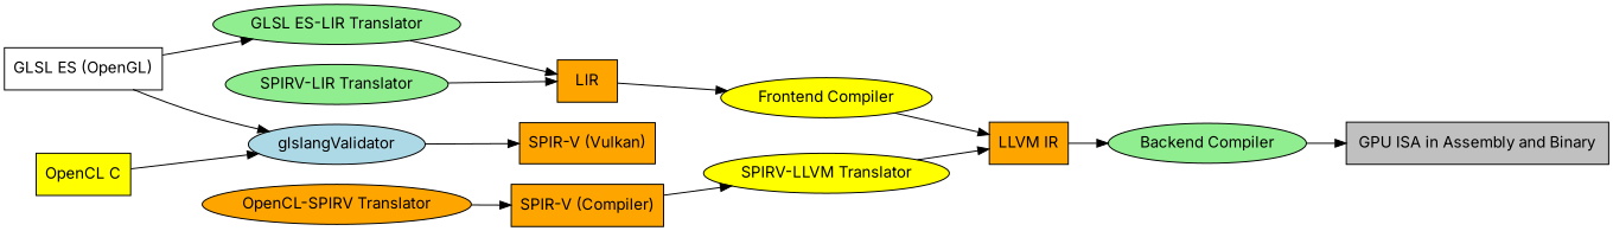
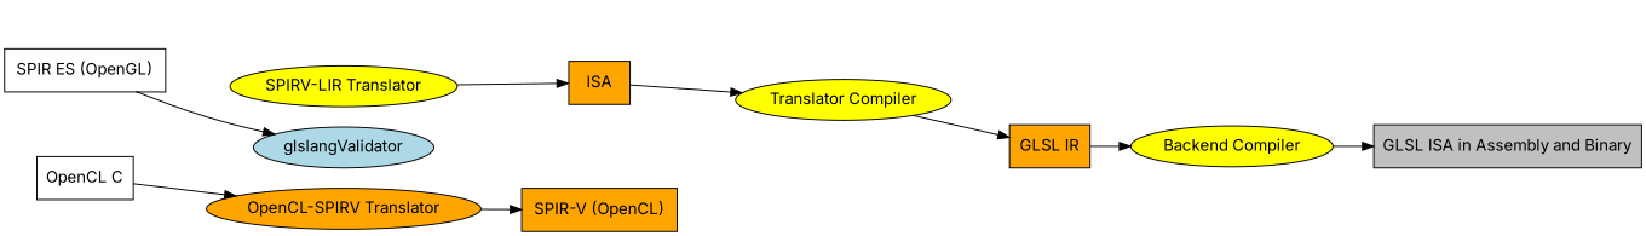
  digraph {
    fontname=Inter
    rankdir=LR
    node [color=black fillcolor=orange fontname=Inter shape=record style=filled]
    edge [fontname=Inter]
-   n1 [fillcolor=white label="GLSL ES (OpenGL)"]
+   n1 [fillcolor=white label="SPIR ES (OpenGL)"]
    n2 [fillcolor=lightblue label=glslangValidator shape=oval]
-   n3 [fillcolor=lightgreen label="GLSL ES-LIR Translator" shape=oval]
-   n4 [label="SPIR-V (Vulkan)"]
-   n5 [label=LIR]
-   n6 [fillcolor=yellow label="OpenCL C"]
+   n5 [label=ISA]
+   n6 [fillcolor=white label="OpenCL C"]
    n7 [label="OpenCL-SPIRV Translator" shape=oval]
-   n8 [label="SPIR-V (Compiler)"]
-   n9 [fillcolor=lightgreen label="SPIRV-LIR Translator" shape=oval]
-   n10 [fillcolor=yellow label="SPIRV-LLVM Translator" shape=oval]
-   n11 [label="LLVM IR"]
-   n12 [fillcolor=yellow label="Frontend Compiler" shape=oval]
-   n13 [fillcolor=grey label="GPU ISA in Assembly and Binary"]
-   n14 [fillcolor=lightgreen label="Backend Compiler" shape=oval]
+   n8 [label="SPIR-V (OpenCL)"]
+   n9 [fillcolor=yellow label="SPIRV-LIR Translator" shape=oval]
+   n11 [label="GLSL IR"]
+   n12 [fillcolor=yellow label="Translator Compiler" shape=oval]
+   n13 [fillcolor=grey label="GLSL ISA in Assembly and Binary"]
+   n14 [fillcolor=yellow label="Backend Compiler" shape=oval]
    n1 -> n2
-   n1 -> n3
-   n2 -> n4
-   n3 -> n5
    n5 -> n12
-   n6 -> n2
+   n6 -> n7
    n7 -> n8
-   n8 -> n10
    n9 -> n5
-   n10 -> n11
    n11 -> n14
    n12 -> n11
    n14 -> n13
  }
